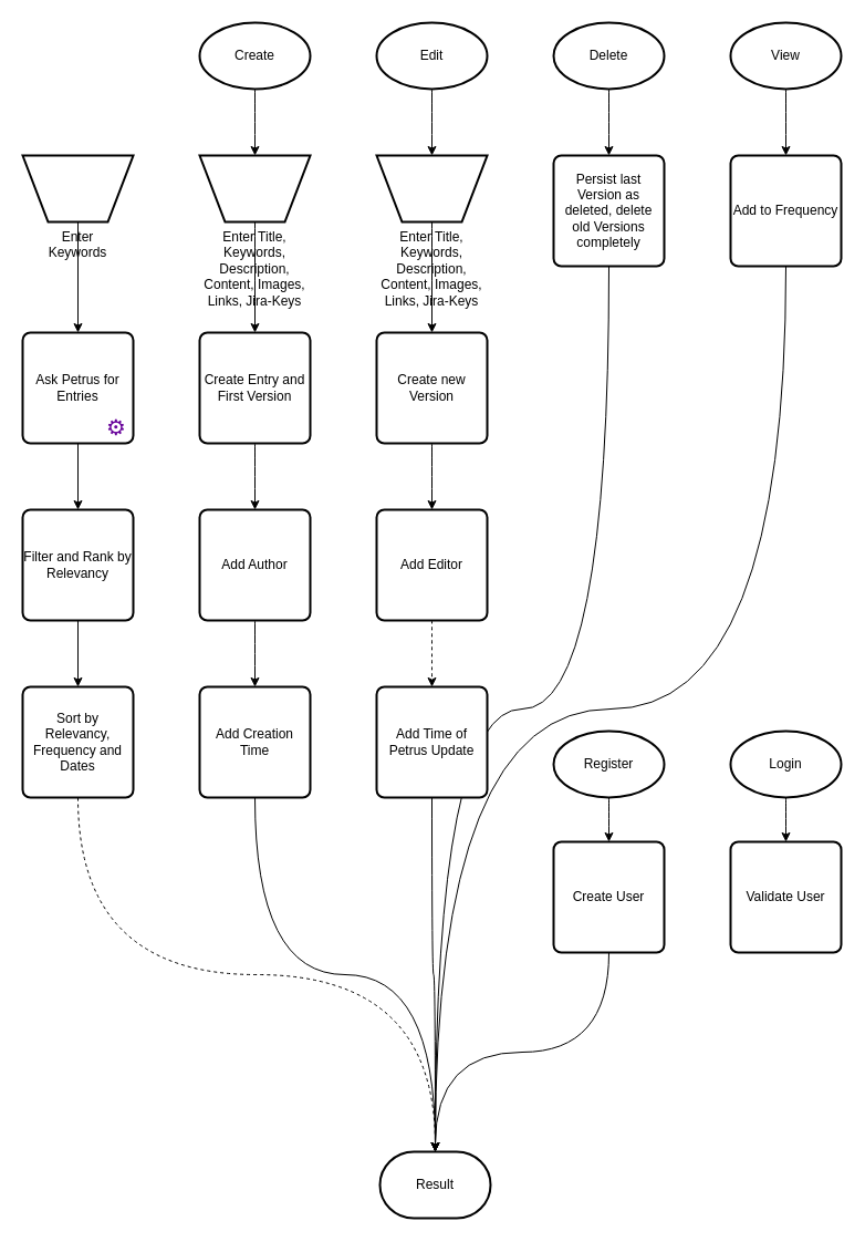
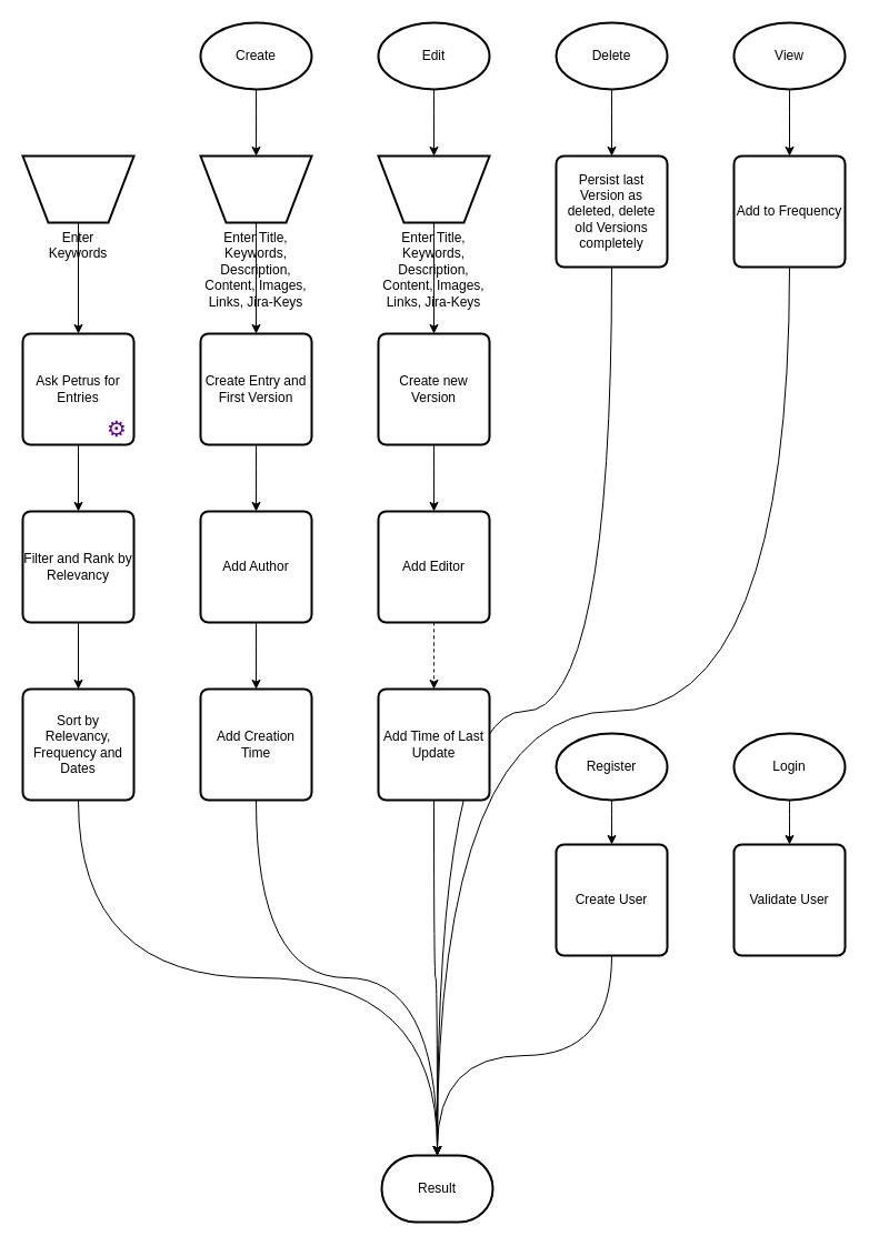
  <mxCell id="0" />
  <mxCell id="1" parent="0" />
  <mxCell id="2" style="edgeStyle=orthogonalEdgeStyle;curved=1;rounded=0;orthogonalLoop=1;jettySize=auto;html=1;entryX=0.5;entryY=0;entryDx=0;entryDy=0;" edge="1" parent="1" source="3" target="18"><mxGeometry relative="1" as="geometry" /></mxCell>
  <mxCell id="3" value="Create" style="strokeWidth=2;html=1;shape=mxgraph.flowchart.start_1;whiteSpace=wrap;" vertex="1" parent="1"><mxGeometry x="180" y="20" width="100" height="60" as="geometry" /></mxCell>
  <mxCell id="4" style="edgeStyle=orthogonalEdgeStyle;curved=1;rounded=0;orthogonalLoop=1;jettySize=auto;html=1;entryX=0.5;entryY=0;entryDx=0;entryDy=0;" edge="1" parent="1" source="5" target="32"><mxGeometry relative="1" as="geometry" /></mxCell>
  <mxCell id="5" value="Edit" style="strokeWidth=2;html=1;shape=mxgraph.flowchart.start_1;whiteSpace=wrap;" vertex="1" parent="1"><mxGeometry x="340" y="20" width="100" height="60" as="geometry" /></mxCell>
  <mxCell id="6" style="edgeStyle=orthogonalEdgeStyle;curved=1;rounded=0;orthogonalLoop=1;jettySize=auto;html=1;entryX=0.5;entryY=0;entryDx=0;entryDy=0;" edge="1" parent="1" source="7" target="30"><mxGeometry relative="1" as="geometry" /></mxCell>
  <mxCell id="7" value="Delete" style="strokeWidth=2;html=1;shape=mxgraph.flowchart.start_1;whiteSpace=wrap;" vertex="1" parent="1"><mxGeometry x="500" y="20" width="100" height="60" as="geometry" /></mxCell>
  <mxCell id="8" value="Result" style="strokeWidth=2;html=1;shape=mxgraph.flowchart.terminator;whiteSpace=wrap;" vertex="1" parent="1"><mxGeometry x="343" y="1040" width="100" height="60" as="geometry" /></mxCell>
  <mxCell id="9" style="edgeStyle=orthogonalEdgeStyle;rounded=0;orthogonalLoop=1;jettySize=auto;html=1;entryX=0.5;entryY=0;entryDx=0;entryDy=0;" edge="1" parent="1" source="10" target="12"><mxGeometry relative="1" as="geometry" /></mxCell>
  <mxCell id="10" value="Enter &lt;br&gt;Keywords" style="verticalLabelPosition=bottom;verticalAlign=top;html=1;strokeWidth=2;shape=trapezoid;perimeter=trapezoidPerimeter;whiteSpace=wrap;size=0.23;arcSize=10;flipV=1;" vertex="1" parent="1"><mxGeometry x="20" y="140" width="100" height="60" as="geometry" /></mxCell>
  <mxCell id="11" style="edgeStyle=orthogonalEdgeStyle;rounded=0;orthogonalLoop=1;jettySize=auto;html=1;entryX=0.5;entryY=0;entryDx=0;entryDy=0;" edge="1" parent="1" source="12" target="14"><mxGeometry relative="1" as="geometry" /></mxCell>
  <mxCell id="12" value="Ask Petrus for Entries" style="rounded=1;whiteSpace=wrap;html=1;absoluteArcSize=1;arcSize=14;strokeWidth=2;" vertex="1" parent="1"><mxGeometry x="20" y="300" width="100" height="100" as="geometry" /></mxCell>
  <mxCell id="13" style="edgeStyle=orthogonalEdgeStyle;rounded=0;orthogonalLoop=1;jettySize=auto;html=1;entryX=0.5;entryY=0;entryDx=0;entryDy=0;" edge="1" parent="1" source="14" target="16"><mxGeometry relative="1" as="geometry" /></mxCell>
  <mxCell id="14" value="Filter and Rank by Relevancy" style="rounded=1;whiteSpace=wrap;html=1;absoluteArcSize=1;arcSize=14;strokeWidth=2;" vertex="1" parent="1"><mxGeometry x="20" y="460" width="100" height="100" as="geometry" /></mxCell>
- <mxCell id="15" style="edgeStyle=orthogonalEdgeStyle;rounded=0;orthogonalLoop=1;jettySize=auto;html=1;entryX=0.5;entryY=0;entryDx=0;entryDy=0;entryPerimeter=0;curved=1;exitX=0.5;exitY=1;exitDx=0;exitDy=0;dashed=1;" edge="1" parent="1" source="16" target="8"><mxGeometry relative="1" as="geometry" /></mxCell>
+ <mxCell id="15" style="edgeStyle=orthogonalEdgeStyle;rounded=0;orthogonalLoop=1;jettySize=auto;html=1;entryX=0.5;entryY=0;entryDx=0;entryDy=0;entryPerimeter=0;curved=1;exitX=0.5;exitY=1;exitDx=0;exitDy=0;" edge="1" parent="1" source="16" target="8"><mxGeometry relative="1" as="geometry" /></mxCell>
  <mxCell id="16" value="Sort by Relevancy, Frequency and Dates" style="rounded=1;whiteSpace=wrap;html=1;absoluteArcSize=1;arcSize=14;strokeWidth=2;" vertex="1" parent="1"><mxGeometry x="20" y="620" width="100" height="100" as="geometry" /></mxCell>
  <mxCell id="17" style="edgeStyle=orthogonalEdgeStyle;curved=1;rounded=0;orthogonalLoop=1;jettySize=auto;html=1;entryX=0.5;entryY=0;entryDx=0;entryDy=0;" edge="1" parent="1" source="18" target="20"><mxGeometry relative="1" as="geometry" /></mxCell>
  <mxCell id="18" value="Enter Title, Keywords, Description, Content, Images, Links, Jira-Keys" style="verticalLabelPosition=bottom;verticalAlign=top;html=1;strokeWidth=2;shape=trapezoid;perimeter=trapezoidPerimeter;whiteSpace=wrap;size=0.23;arcSize=10;flipV=1;" vertex="1" parent="1"><mxGeometry x="180" y="140" width="100" height="60" as="geometry" /></mxCell>
  <mxCell id="19" style="edgeStyle=orthogonalEdgeStyle;curved=1;rounded=0;orthogonalLoop=1;jettySize=auto;html=1;entryX=0.5;entryY=0;entryDx=0;entryDy=0;" edge="1" parent="1" source="20" target="22"><mxGeometry relative="1" as="geometry" /></mxCell>
  <mxCell id="20" value="Create Entry and First Version" style="rounded=1;whiteSpace=wrap;html=1;absoluteArcSize=1;arcSize=14;strokeWidth=2;" vertex="1" parent="1"><mxGeometry x="180" y="300" width="100" height="100" as="geometry" /></mxCell>
  <mxCell id="21" style="edgeStyle=orthogonalEdgeStyle;curved=1;rounded=0;orthogonalLoop=1;jettySize=auto;html=1;entryX=0.5;entryY=0;entryDx=0;entryDy=0;" edge="1" parent="1" source="22" target="24"><mxGeometry relative="1" as="geometry" /></mxCell>
  <mxCell id="22" value="Add Author" style="rounded=1;whiteSpace=wrap;html=1;absoluteArcSize=1;arcSize=14;strokeWidth=2;" vertex="1" parent="1"><mxGeometry x="180" y="460" width="100" height="100" as="geometry" /></mxCell>
  <mxCell id="23" style="edgeStyle=orthogonalEdgeStyle;curved=1;rounded=0;orthogonalLoop=1;jettySize=auto;html=1;entryX=0.5;entryY=0;entryDx=0;entryDy=0;entryPerimeter=0;exitX=0.5;exitY=1;exitDx=0;exitDy=0;" edge="1" parent="1" source="24" target="8"><mxGeometry relative="1" as="geometry" /></mxCell>
  <mxCell id="24" value="Add Creation Time" style="rounded=1;whiteSpace=wrap;html=1;absoluteArcSize=1;arcSize=14;strokeWidth=2;" vertex="1" parent="1"><mxGeometry x="180" y="620" width="100" height="100" as="geometry" /></mxCell>
  <mxCell id="25" style="edgeStyle=orthogonalEdgeStyle;curved=1;rounded=0;orthogonalLoop=1;jettySize=auto;html=1;entryX=0.5;entryY=0;entryDx=0;entryDy=0;" edge="1" parent="1" source="26" target="28"><mxGeometry relative="1" as="geometry" /></mxCell>
  <mxCell id="26" value="View" style="strokeWidth=2;html=1;shape=mxgraph.flowchart.start_1;whiteSpace=wrap;" vertex="1" parent="1"><mxGeometry x="660" y="20" width="100" height="60" as="geometry" /></mxCell>
  <mxCell id="27" style="edgeStyle=orthogonalEdgeStyle;curved=1;rounded=0;orthogonalLoop=1;jettySize=auto;html=1;entryX=0.5;entryY=0;entryDx=0;entryDy=0;entryPerimeter=0;exitX=0.5;exitY=1;exitDx=0;exitDy=0;" edge="1" parent="1" source="28" target="8"><mxGeometry relative="1" as="geometry"><mxPoint x="710" y="380" as="sourcePoint" /></mxGeometry></mxCell>
  <mxCell id="28" value="Add to Frequency" style="rounded=1;whiteSpace=wrap;html=1;absoluteArcSize=1;arcSize=14;strokeWidth=2;" vertex="1" parent="1"><mxGeometry x="660" y="140" width="100" height="100" as="geometry" /></mxCell>
  <mxCell id="29" style="edgeStyle=orthogonalEdgeStyle;curved=1;rounded=0;orthogonalLoop=1;jettySize=auto;html=1;entryX=0.5;entryY=0;entryDx=0;entryDy=0;entryPerimeter=0;exitX=0.5;exitY=1;exitDx=0;exitDy=0;" edge="1" parent="1" source="30" target="8"><mxGeometry relative="1" as="geometry" /></mxCell>
  <mxCell id="30" value="Persist last Version as deleted, delete old Versions completely" style="rounded=1;whiteSpace=wrap;html=1;absoluteArcSize=1;arcSize=14;strokeWidth=2;" vertex="1" parent="1"><mxGeometry x="500" y="140" width="100" height="100" as="geometry" /></mxCell>
  <mxCell id="31" style="edgeStyle=orthogonalEdgeStyle;curved=1;rounded=0;orthogonalLoop=1;jettySize=auto;html=1;entryX=0.5;entryY=0;entryDx=0;entryDy=0;" edge="1" parent="1" source="32" target="34"><mxGeometry relative="1" as="geometry" /></mxCell>
  <mxCell id="32" value="Enter Title, Keywords, Description, Content, Images, Links, Jira-Keys" style="verticalLabelPosition=bottom;verticalAlign=top;html=1;strokeWidth=2;shape=trapezoid;perimeter=trapezoidPerimeter;whiteSpace=wrap;size=0.23;arcSize=10;flipV=1;" vertex="1" parent="1"><mxGeometry x="340" y="140" width="100" height="60" as="geometry" /></mxCell>
  <mxCell id="33" style="edgeStyle=orthogonalEdgeStyle;curved=1;rounded=0;orthogonalLoop=1;jettySize=auto;html=1;entryX=0.5;entryY=0;entryDx=0;entryDy=0;" edge="1" parent="1" source="34" target="36"><mxGeometry relative="1" as="geometry" /></mxCell>
  <mxCell id="34" value="Create new Version" style="rounded=1;whiteSpace=wrap;html=1;absoluteArcSize=1;arcSize=14;strokeWidth=2;" vertex="1" parent="1"><mxGeometry x="340" y="300" width="100" height="100" as="geometry" /></mxCell>
  <mxCell id="35" style="edgeStyle=orthogonalEdgeStyle;curved=1;rounded=0;orthogonalLoop=1;jettySize=auto;html=1;entryX=0.5;entryY=0;entryDx=0;entryDy=0;dashed=1;" edge="1" parent="1" source="36" target="38"><mxGeometry relative="1" as="geometry" /></mxCell>
  <mxCell id="36" value="Add Editor" style="rounded=1;whiteSpace=wrap;html=1;absoluteArcSize=1;arcSize=14;strokeWidth=2;" vertex="1" parent="1"><mxGeometry x="340" y="460" width="100" height="100" as="geometry" /></mxCell>
  <mxCell id="37" style="edgeStyle=orthogonalEdgeStyle;curved=1;rounded=0;orthogonalLoop=1;jettySize=auto;html=1;entryX=0.5;entryY=0;entryDx=0;entryDy=0;entryPerimeter=0;" edge="1" parent="1" source="38" target="8"><mxGeometry relative="1" as="geometry" /></mxCell>
- <mxCell id="38" value="Add Time of Petrus Update" style="rounded=1;whiteSpace=wrap;html=1;absoluteArcSize=1;arcSize=14;strokeWidth=2;" vertex="1" parent="1"><mxGeometry x="340" y="620" width="100" height="100" as="geometry" /></mxCell>
+ <mxCell id="38" value="Add Time of Last Update" style="rounded=1;whiteSpace=wrap;html=1;absoluteArcSize=1;arcSize=14;strokeWidth=2;" vertex="1" parent="1"><mxGeometry x="340" y="620" width="100" height="100" as="geometry" /></mxCell>
  <mxCell id="39" value="&lt;a href=&quot;https://emojipedia.org/gear/&quot; style=&quot;color: rgb(102 , 0 , 153) ; cursor: pointer ; font-family: &amp;#34;arial&amp;#34; , sans-serif ; font-size: small ; text-align: left ; background-color: rgb(255 , 255 , 255)&quot;&gt;&lt;h3 class=&quot;LC20lb&quot; style=&quot;font-size: 20px ; font-weight: normal ; margin: 0px ; padding: 0px ; display: inline-block ; line-height: 1.3&quot;&gt;⚙️&lt;/h3&gt;&lt;/a&gt;" style="text;html=1;strokeColor=none;fillColor=none;align=center;verticalAlign=middle;whiteSpace=wrap;rounded=0;" vertex="1" parent="1"><mxGeometry x="90" y="370" width="30" height="30" as="geometry" /></mxCell>
  <mxCell id="40" style="edgeStyle=orthogonalEdgeStyle;curved=1;rounded=0;orthogonalLoop=1;jettySize=auto;html=1;entryX=0.5;entryY=0;entryDx=0;entryDy=0;" edge="1" parent="1" source="41" target="45"><mxGeometry relative="1" as="geometry" /></mxCell>
  <mxCell id="41" value="Register" style="strokeWidth=2;html=1;shape=mxgraph.flowchart.start_1;whiteSpace=wrap;" vertex="1" parent="1"><mxGeometry x="500" y="660" width="100" height="60" as="geometry" /></mxCell>
  <mxCell id="42" style="edgeStyle=orthogonalEdgeStyle;curved=1;rounded=0;orthogonalLoop=1;jettySize=auto;html=1;entryX=0.5;entryY=0;entryDx=0;entryDy=0;" edge="1" parent="1" source="43" target="46"><mxGeometry relative="1" as="geometry" /></mxCell>
  <mxCell id="43" value="Login" style="strokeWidth=2;html=1;shape=mxgraph.flowchart.start_1;whiteSpace=wrap;" vertex="1" parent="1"><mxGeometry x="660" y="660" width="100" height="60" as="geometry" /></mxCell>
  <mxCell id="44" style="edgeStyle=orthogonalEdgeStyle;curved=1;rounded=0;orthogonalLoop=1;jettySize=auto;html=1;entryX=0.5;entryY=0;entryDx=0;entryDy=0;entryPerimeter=0;exitX=0.5;exitY=1;exitDx=0;exitDy=0;" edge="1" parent="1" source="45" target="8"><mxGeometry relative="1" as="geometry" /></mxCell>
  <mxCell id="45" value="Create User" style="rounded=1;whiteSpace=wrap;html=1;absoluteArcSize=1;arcSize=14;strokeWidth=2;" vertex="1" parent="1"><mxGeometry x="500" y="760" width="100" height="100" as="geometry" /></mxCell>
  <mxCell id="46" value="Validate User" style="rounded=1;whiteSpace=wrap;html=1;absoluteArcSize=1;arcSize=14;strokeWidth=2;" vertex="1" parent="1"><mxGeometry x="660" y="760" width="100" height="100" as="geometry" /></mxCell>
